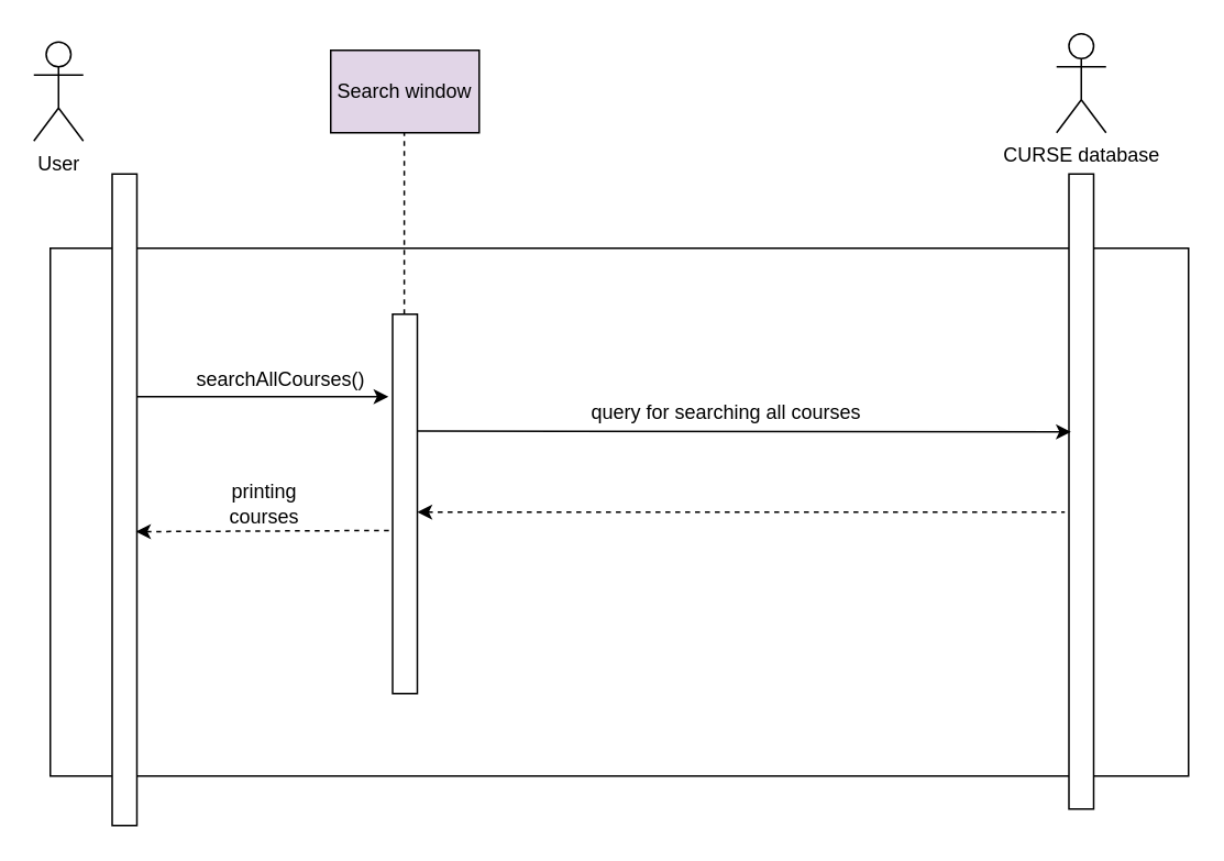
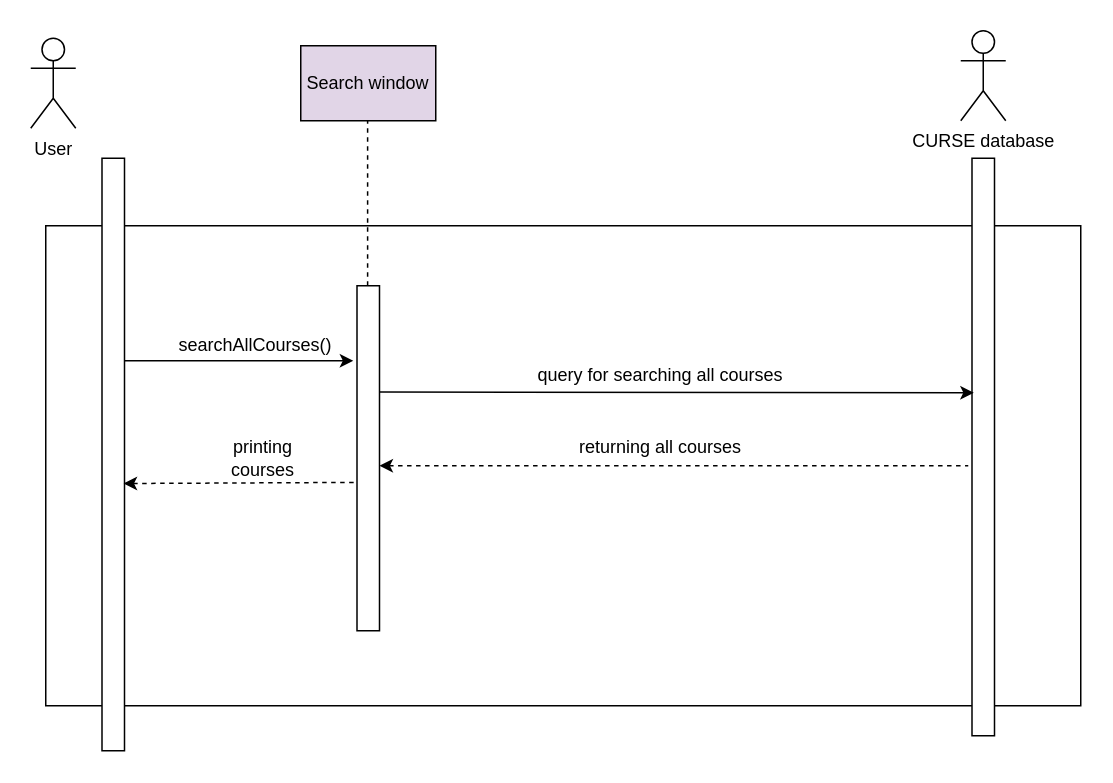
  <mxCell id="0" />
  <mxCell id="1" parent="0" />
  <mxCell id="2" value="" style="rounded=0;whiteSpace=wrap;html=1;" parent="1" vertex="1"><mxGeometry x="30" y="150" width="690" height="320" as="geometry" /></mxCell>
  <mxCell id="3" value="CURSE database&lt;br&gt;" style="shape=umlActor;verticalLabelPosition=bottom;labelBackgroundColor=#ffffff;verticalAlign=top;html=1;outlineConnect=0;" parent="1" vertex="1"><mxGeometry x="640" y="20" width="30" height="60" as="geometry" /></mxCell>
  <mxCell id="4" value="User" style="shape=umlActor;verticalLabelPosition=bottom;labelBackgroundColor=#ffffff;verticalAlign=top;html=1;outlineConnect=0;" parent="1" vertex="1"><mxGeometry x="20" y="25" width="30" height="60" as="geometry" /></mxCell>
  <mxCell id="5" value="" style="rounded=0;whiteSpace=wrap;html=1;" parent="1" vertex="1"><mxGeometry x="67.5" y="105" width="15" height="395" as="geometry" /></mxCell>
  <mxCell id="6" value="Search window" style="rounded=0;whiteSpace=wrap;html=1;fillColor=#e1d5e7;" parent="1" vertex="1"><mxGeometry x="200" y="30" width="90" height="50" as="geometry" /></mxCell>
  <mxCell id="7" value="" style="endArrow=classic;html=1;" parent="1" edge="1"><mxGeometry width="50" height="50" relative="1" as="geometry"><mxPoint x="82.5" y="240" as="sourcePoint" /><mxPoint x="235" y="240" as="targetPoint" /></mxGeometry></mxCell>
  <mxCell id="8" value="searchAllCourses()" style="text;html=1;strokeColor=none;fillColor=none;align=center;verticalAlign=middle;whiteSpace=wrap;rounded=0;" parent="1" vertex="1"><mxGeometry x="150" y="220" width="40" height="20" as="geometry" /></mxCell>
  <mxCell id="9" value="" style="endArrow=none;dashed=1;html=1;" parent="1" edge="1"><mxGeometry width="50" height="50" relative="1" as="geometry"><mxPoint x="244.58" y="190" as="sourcePoint" /><mxPoint x="244.58" y="80" as="targetPoint" /></mxGeometry></mxCell>
- <mxCell id="10" value="printing courses" style="text;html=1;strokeColor=none;fillColor=none;align=center;verticalAlign=middle;whiteSpace=wrap;rounded=0;" parent="1" vertex="1"><mxGeometry x="140" y="295" width="40" height="20" as="geometry" /></mxCell>
+ <mxCell id="10" value="printing courses" style="text;html=1;strokeColor=none;fillColor=none;align=center;verticalAlign=middle;whiteSpace=wrap;rounded=0;" parent="1" vertex="1"><mxGeometry x="155" y="295" width="40" height="20" as="geometry" /></mxCell>
  <mxCell id="11" value="" style="endArrow=none;dashed=1;html=1;startArrow=classic;startFill=1;entryX=-0.031;entryY=0.57;entryDx=0;entryDy=0;entryPerimeter=0;exitX=0.961;exitY=0.549;exitDx=0;exitDy=0;exitPerimeter=0;" parent="1" edge="1" target="16" source="5"><mxGeometry width="50" height="50" relative="1" as="geometry"><mxPoint x="80" y="330" as="sourcePoint" /><mxPoint x="237.5" y="330" as="targetPoint" /></mxGeometry></mxCell>
  <mxCell id="12" value="" style="rounded=0;whiteSpace=wrap;html=1;" parent="1" vertex="1"><mxGeometry x="647.5" y="105" width="15" height="385" as="geometry" /></mxCell>
  <mxCell id="13" value="query for searching all courses" style="text;html=1;strokeColor=none;fillColor=none;align=center;verticalAlign=middle;whiteSpace=wrap;rounded=0;" parent="1" vertex="1"><mxGeometry x="350" y="240" width="180" height="20" as="geometry" /></mxCell>
  <mxCell id="14" value="" style="endArrow=classic;html=1;entryX=0.079;entryY=0.406;entryDx=0;entryDy=0;entryPerimeter=0;exitX=1.004;exitY=0.308;exitDx=0;exitDy=0;exitPerimeter=0;" parent="1" target="12" edge="1" source="16"><mxGeometry width="50" height="50" relative="1" as="geometry"><mxPoint x="252.5" y="260" as="sourcePoint" /><mxPoint x="640" y="261" as="targetPoint" /></mxGeometry></mxCell>
  <mxCell id="15" value="" style="endArrow=none;dashed=1;html=1;startArrow=classic;startFill=1;" parent="1" edge="1"><mxGeometry width="50" height="50" relative="1" as="geometry"><mxPoint x="252.5" y="310" as="sourcePoint" /><mxPoint x="645" y="310" as="targetPoint" /></mxGeometry></mxCell>
  <mxCell id="16" value="" style="rounded=0;whiteSpace=wrap;html=1;" parent="1" vertex="1"><mxGeometry x="237.5" y="190" width="15" height="230" as="geometry" /></mxCell>
+ <mxCell id="17" value="returning all courses" style="text;html=1;strokeColor=none;fillColor=none;align=center;verticalAlign=middle;whiteSpace=wrap;rounded=0;" parent="1" vertex="1"><mxGeometry x="370" y="287.5" width="140" height="20" as="geometry" /></mxCell>
